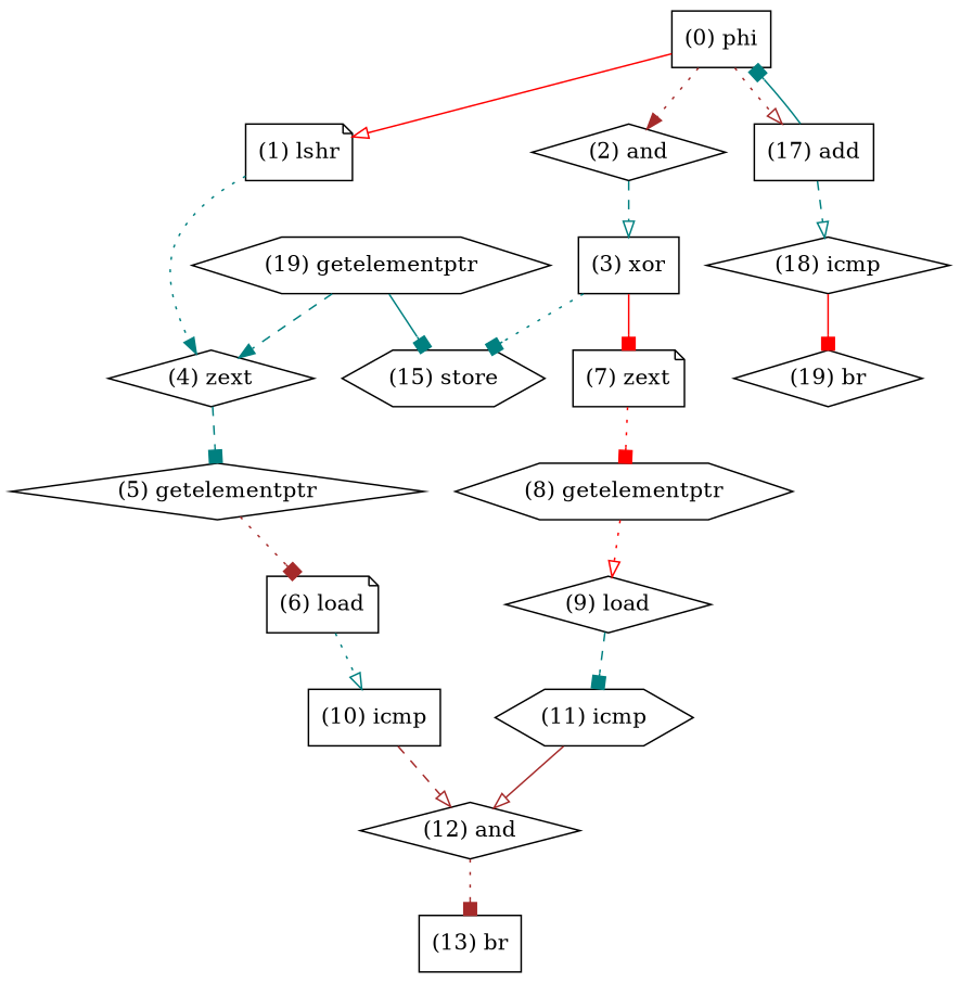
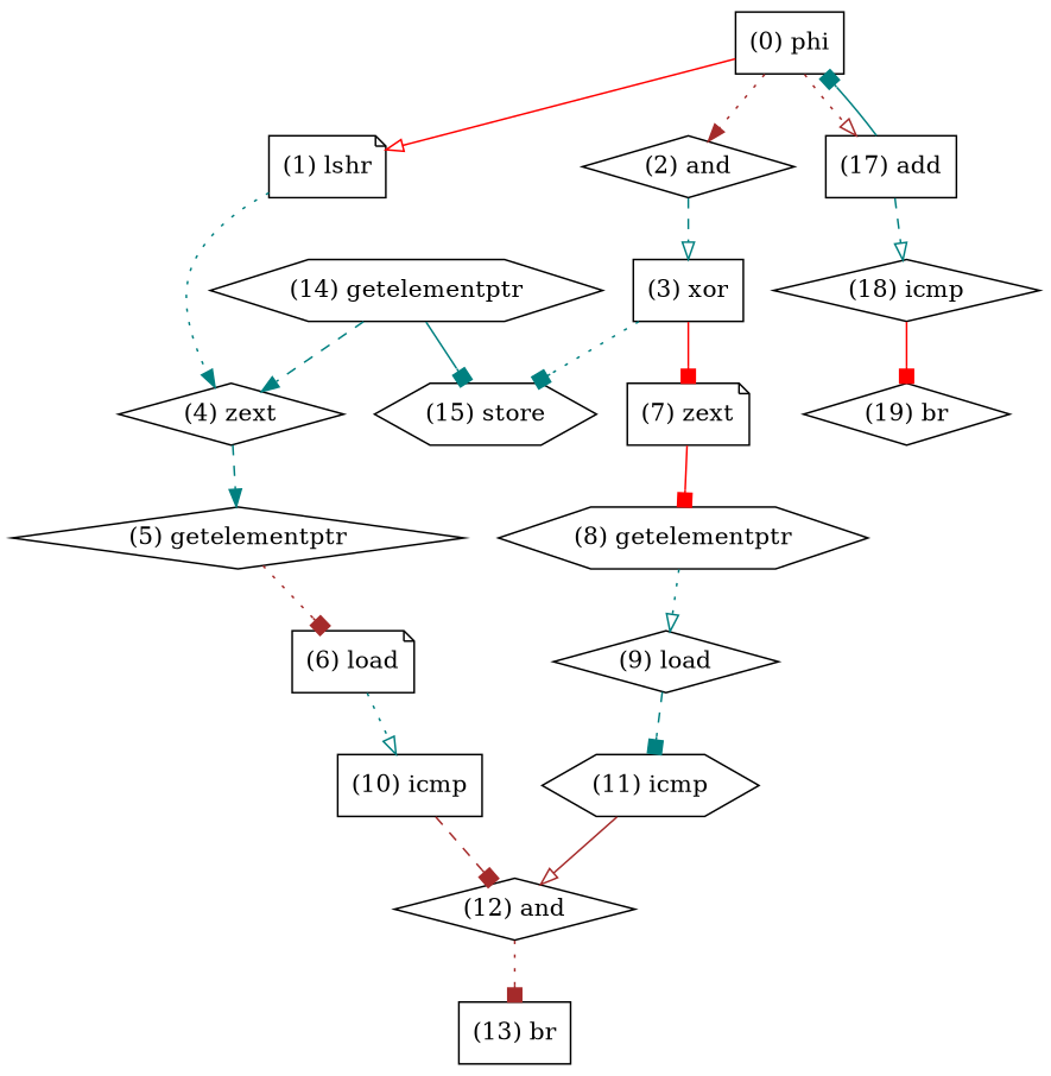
  digraph {
    node [shape=diamond]
    edge [arrowhead=box color=teal style=dotted]
    n1 [label="(0) phi" shape=box]
    n2 [label="(1) lshr" shape=note]
    n3 [label="(2) and"]
    n4 [label="(17) add" shape=box]
    n5 [label="(4) zext"]
    n6 [label="(3) xor" shape=box]
    n7 [label="(18) icmp"]
    n8 [label="(5) getelementptr"]
    n9 [label="(7) zext" shape=note]
    n10 [label="(15) store" shape=hexagon]
    n11 [label="(8) getelementptr" shape=hexagon]
    n12 [label="(6) load" shape=note]
-   n13 [label="(19) getelementptr" shape=hexagon]
+   n13 [label="(14) getelementptr" shape=hexagon]
    n14 [label="(10) icmp" shape=box]
    n15 [label="(12) and"]
    n16 [label="(9) load"]
    n17 [label="(11) icmp" shape=hexagon]
    n18 [label="(13) br" shape=box]
    n19 [label="(19) br"]
    n1 -> n2 [arrowhead=onormal color=red style=solid]
    n1 -> n3 [arrowhead=normal color=brown]
    n1 -> n4 [arrowhead=onormal color=brown]
    n2 -> n5 [arrowhead=normal]
    n3 -> n6 [arrowhead=onormal style=dashed]
    n4 -> n1 [style=solid]
    n4 -> n7 [arrowhead=onormal style=dashed]
-   n5 -> n8 [style=dashed]
+   n5 -> n8 [arrowhead=normal style=dashed]
    n6 -> n9 [color=red style=solid]
    n6 -> n10
    n7 -> n19 [color=red style=solid]
    n8 -> n12 [color=brown]
-   n9 -> n11 [color=red]
-   n11 -> n16 [arrowhead=onormal color=red]
+   n9 -> n11 [color=red style=solid]
+   n11 -> n16 [arrowhead=onormal]
    n12 -> n14 [arrowhead=onormal]
    n13 -> n5 [arrowhead=normal style=dashed]
    n13 -> n10 [style=solid]
-   n14 -> n15 [arrowhead=onormal color=brown style=dashed]
+   n14 -> n15 [color=brown style=dashed]
    n15 -> n18 [color=brown]
    n16 -> n17 [style=dashed]
    n17 -> n15 [arrowhead=onormal color=brown style=solid]
  }
